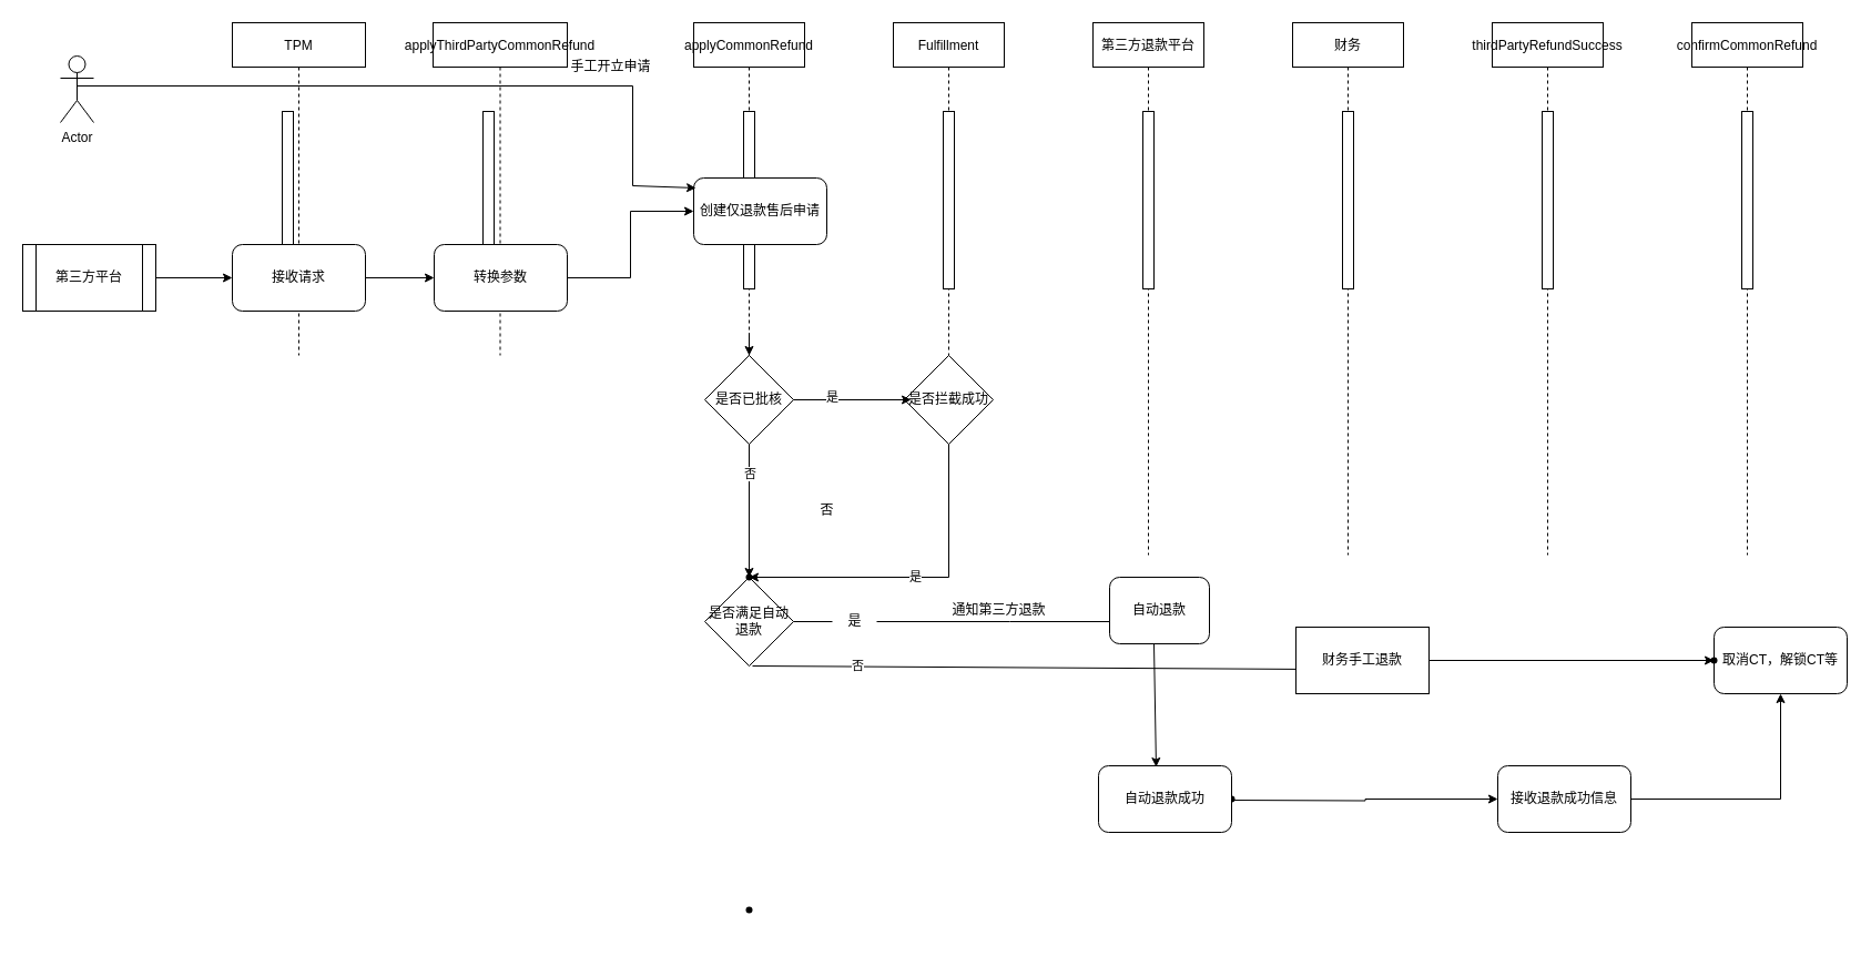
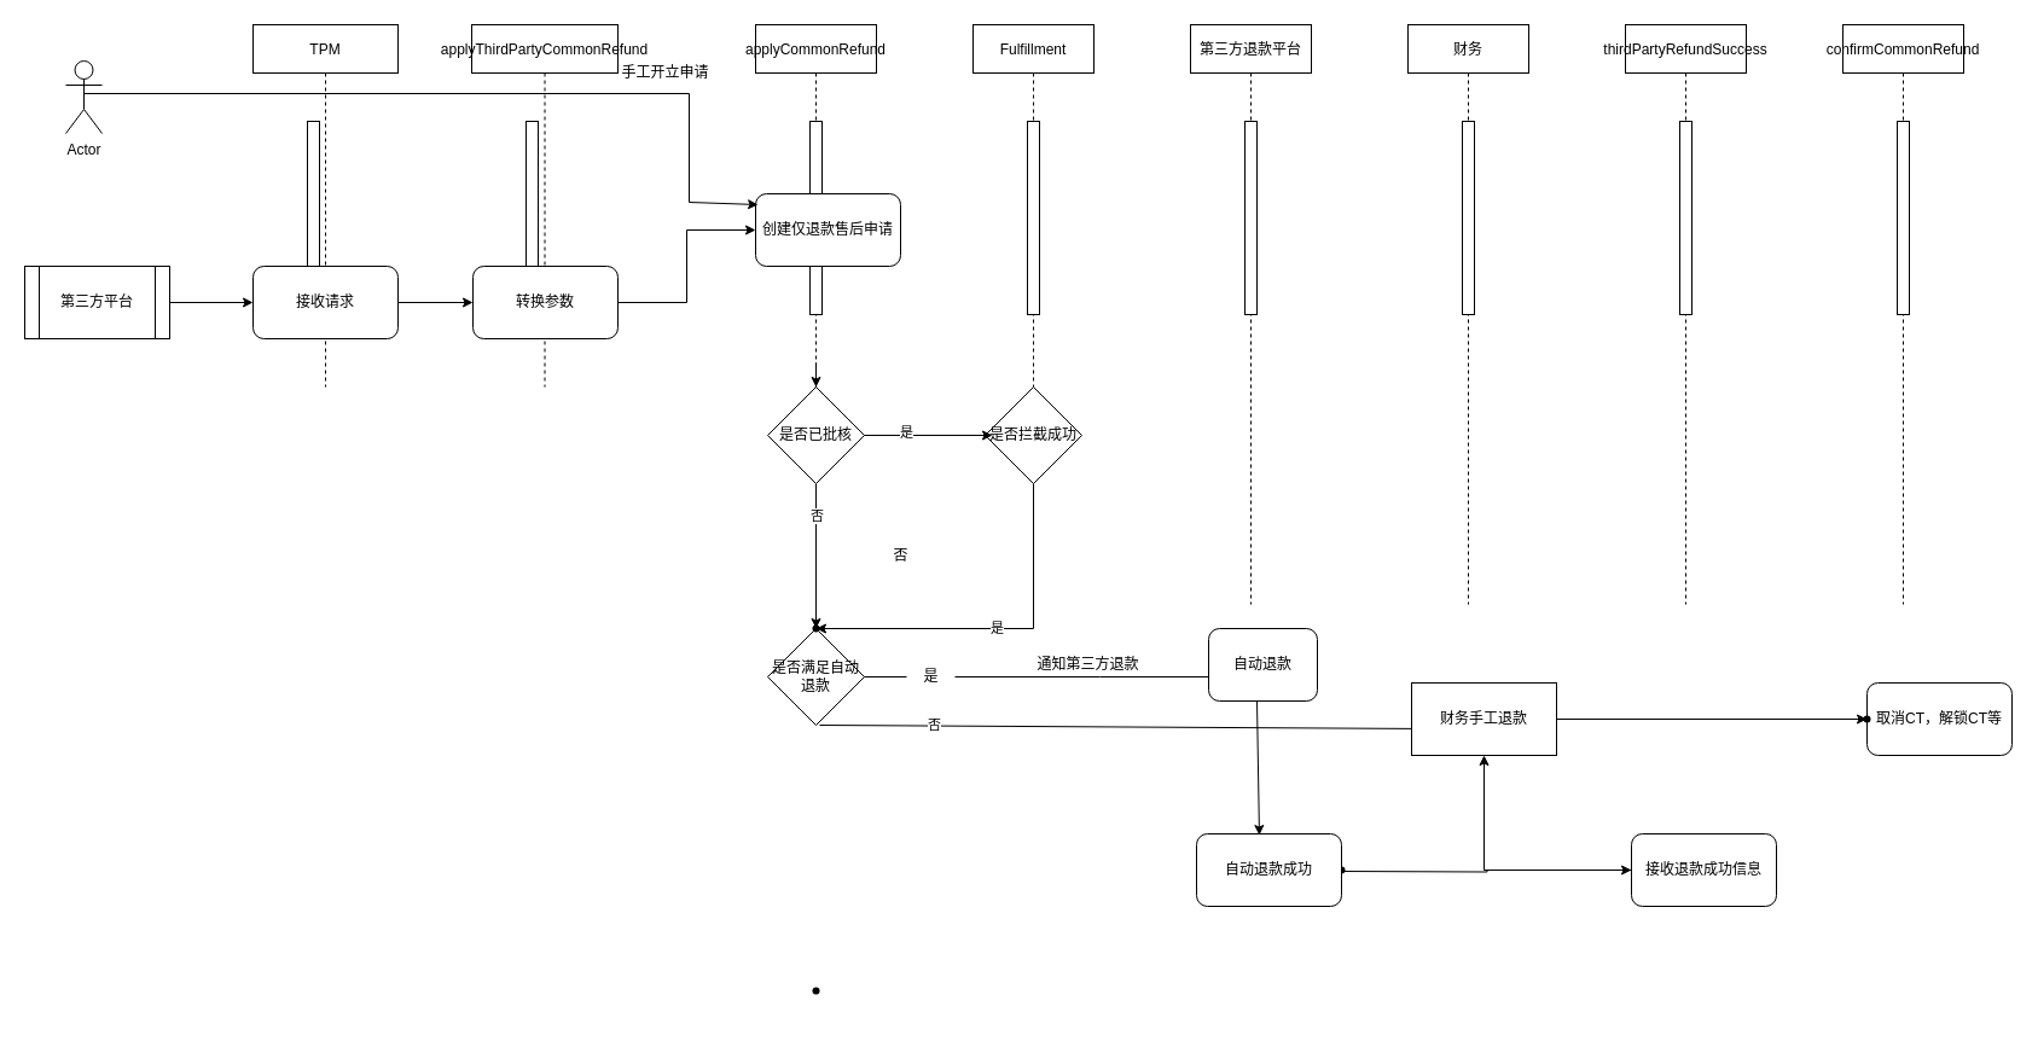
  <mxCell id="0" />
  <mxCell id="1" parent="0" />
  <mxCell id="2" value="" style="edgeStyle=orthogonalEdgeStyle;rounded=0;orthogonalLoop=1;jettySize=auto;html=1;" edge="1" parent="1" source="3" target="17"><mxGeometry relative="1" as="geometry" /></mxCell>
  <mxCell id="3" value="applyCommonRefund" style="shape=umlLifeline;perimeter=lifelinePerimeter;container=1;collapsible=0;recursiveResize=0;rounded=0;shadow=0;strokeWidth=1;" parent="1" vertex="1"><mxGeometry x="625" y="20" width="100" height="300" as="geometry" /></mxCell>
  <mxCell id="4" value="" style="points=[];perimeter=orthogonalPerimeter;rounded=0;shadow=0;strokeWidth=1;" parent="3" vertex="1"><mxGeometry x="45" y="80" width="10" height="160" as="geometry" /></mxCell>
  <mxCell id="5" value="创建仅退款售后申请" style="rounded=1;whiteSpace=wrap;html=1;" vertex="1" parent="3"><mxGeometry y="140" width="120" height="60" as="geometry" /></mxCell>
  <mxCell id="6" value="Fulfillment" style="shape=umlLifeline;perimeter=lifelinePerimeter;container=1;collapsible=0;recursiveResize=0;rounded=0;shadow=0;strokeWidth=1;" vertex="1" parent="1"><mxGeometry x="805" y="20" width="100" height="480" as="geometry" /></mxCell>
  <mxCell id="7" value="" style="points=[];perimeter=orthogonalPerimeter;rounded=0;shadow=0;strokeWidth=1;" vertex="1" parent="6"><mxGeometry x="45" y="80" width="10" height="160" as="geometry" /></mxCell>
  <mxCell id="8" value="" style="shape=waypoint;sketch=0;size=6;pointerEvents=1;points=[];fillColor=default;resizable=0;rotatable=0;perimeter=centerPerimeter;snapToPoint=1;rounded=0;shadow=0;strokeWidth=1;" vertex="1" parent="6"><mxGeometry x="5" y="320" width="40" height="40" as="geometry" /></mxCell>
  <mxCell id="9" value="是否拦截成功" style="rhombus;whiteSpace=wrap;html=1;sketch=0;rounded=0;shadow=0;strokeWidth=1;" vertex="1" parent="6"><mxGeometry x="10" y="300" width="80" height="80" as="geometry" /></mxCell>
  <mxCell id="10" value="第三方退款平台" style="shape=umlLifeline;perimeter=lifelinePerimeter;container=1;collapsible=0;recursiveResize=0;rounded=0;shadow=0;strokeWidth=1;" vertex="1" parent="1"><mxGeometry x="985" y="20" width="100" height="480" as="geometry" /></mxCell>
  <mxCell id="11" value="" style="points=[];perimeter=orthogonalPerimeter;rounded=0;shadow=0;strokeWidth=1;" vertex="1" parent="10"><mxGeometry x="45" y="80" width="10" height="160" as="geometry" /></mxCell>
  <mxCell id="12" value="Actor" style="shape=umlActor;verticalLabelPosition=bottom;verticalAlign=top;html=1;outlineConnect=0;" vertex="1" parent="1"><mxGeometry x="54" y="50" width="30" height="60" as="geometry" /></mxCell>
  <mxCell id="13" value="" style="endArrow=classic;html=1;rounded=0;exitX=0.5;exitY=0.5;exitDx=0;exitDy=0;exitPerimeter=0;entryX=0.017;entryY=0.15;entryDx=0;entryDy=0;entryPerimeter=0;" edge="1" parent="1" target="5"><mxGeometry width="50" height="50" relative="1" as="geometry"><mxPoint x="69" y="77" as="sourcePoint" /><mxPoint x="625" y="172" as="targetPoint" /><Array as="points"><mxPoint x="570" y="77" /><mxPoint x="570" y="167" /></Array></mxGeometry></mxCell>
  <mxCell id="14" value="手工开立申请" style="text;html=1;align=center;verticalAlign=middle;resizable=0;points=[];autosize=1;strokeColor=none;fillColor=none;" vertex="1" parent="1"><mxGeometry x="500" y="45" width="100" height="30" as="geometry" /></mxCell>
  <mxCell id="15" value="" style="edgeStyle=orthogonalEdgeStyle;rounded=0;orthogonalLoop=1;jettySize=auto;html=1;" edge="1" parent="1"><mxGeometry relative="1" as="geometry"><mxPoint x="706" y="360" as="sourcePoint" /><mxPoint x="821" y="360" as="targetPoint" /></mxGeometry></mxCell>
  <mxCell id="16" value="是" style="edgeLabel;html=1;align=center;verticalAlign=middle;resizable=0;points=[];" vertex="1" connectable="0" parent="15"><mxGeometry x="-0.252" y="3" relative="1" as="geometry"><mxPoint as="offset" /></mxGeometry></mxCell>
  <mxCell id="17" value="是否已批核" style="rhombus;whiteSpace=wrap;html=1;rounded=0;shadow=0;strokeWidth=1;" vertex="1" parent="1"><mxGeometry x="635" y="320" width="80" height="80" as="geometry" /></mxCell>
  <mxCell id="18" value="" style="edgeStyle=orthogonalEdgeStyle;rounded=0;orthogonalLoop=1;jettySize=auto;html=1;startArrow=none;" edge="1" parent="1" source="30"><mxGeometry relative="1" as="geometry"><mxPoint x="1030" y="560" as="targetPoint" /></mxGeometry></mxCell>
  <mxCell id="19" value="是否满足自动退款" style="rhombus;whiteSpace=wrap;html=1;sketch=0;rounded=0;shadow=0;strokeWidth=1;" vertex="1" parent="1"><mxGeometry x="635" y="520" width="80" height="80" as="geometry" /></mxCell>
  <mxCell id="20" value="" style="shape=waypoint;sketch=0;size=6;pointerEvents=1;points=[];fillColor=default;resizable=0;rotatable=0;perimeter=centerPerimeter;snapToPoint=1;rounded=0;shadow=0;strokeWidth=1;" vertex="1" parent="1"><mxGeometry x="655" y="500" width="40" height="40" as="geometry" /></mxCell>
  <mxCell id="21" value="否" style="text;html=1;align=center;verticalAlign=middle;resizable=0;points=[];autosize=1;strokeColor=none;fillColor=none;" vertex="1" parent="1"><mxGeometry x="725" y="445" width="40" height="30" as="geometry" /></mxCell>
  <mxCell id="22" value="财务" style="shape=umlLifeline;perimeter=lifelinePerimeter;container=1;collapsible=0;recursiveResize=0;rounded=0;shadow=0;strokeWidth=1;" vertex="1" parent="1"><mxGeometry x="1165" y="20" width="100" height="480" as="geometry" /></mxCell>
  <mxCell id="23" value="" style="points=[];perimeter=orthogonalPerimeter;rounded=0;shadow=0;strokeWidth=1;" vertex="1" parent="22"><mxGeometry x="45" y="80" width="10" height="160" as="geometry" /></mxCell>
  <mxCell id="24" value="thirdPartyRefundSuccess" style="shape=umlLifeline;perimeter=lifelinePerimeter;container=1;collapsible=0;recursiveResize=0;rounded=0;shadow=0;strokeWidth=1;" vertex="1" parent="1"><mxGeometry x="1345" y="20" width="100" height="480" as="geometry" /></mxCell>
  <mxCell id="25" value="" style="points=[];perimeter=orthogonalPerimeter;rounded=0;shadow=0;strokeWidth=1;" vertex="1" parent="24"><mxGeometry x="45" y="80" width="10" height="160" as="geometry" /></mxCell>
  <mxCell id="26" value="通知第三方退款" style="text;html=1;align=center;verticalAlign=middle;resizable=0;points=[];autosize=1;strokeColor=none;fillColor=none;" vertex="1" parent="1"><mxGeometry x="845" y="535" width="110" height="30" as="geometry" /></mxCell>
  <mxCell id="27" value="" style="shape=waypoint;sketch=0;size=6;pointerEvents=1;points=[];fillColor=default;resizable=0;rotatable=0;perimeter=centerPerimeter;snapToPoint=1;rounded=0;shadow=0;strokeWidth=1;" vertex="1" parent="1"><mxGeometry x="655" y="800" width="40" height="40" as="geometry" /></mxCell>
  <mxCell id="28" value="" style="endArrow=classic;html=1;rounded=0;exitX=0.5;exitY=1;exitDx=0;exitDy=0;entryX=-0.017;entryY=0.633;entryDx=0;entryDy=0;entryPerimeter=0;" edge="1" parent="1"><mxGeometry width="50" height="50" relative="1" as="geometry"><mxPoint x="678" y="600" as="sourcePoint" /><mxPoint x="1180.96" y="602.98" as="targetPoint" /></mxGeometry></mxCell>
  <mxCell id="29" value="否" style="edgeLabel;html=1;align=center;verticalAlign=middle;resizable=0;points=[];" vertex="1" connectable="0" parent="28"><mxGeometry x="-0.626" y="1" relative="1" as="geometry"><mxPoint as="offset" /></mxGeometry></mxCell>
  <mxCell id="30" value="是" style="text;html=1;align=center;verticalAlign=middle;resizable=0;points=[];autosize=1;strokeColor=none;fillColor=none;" vertex="1" parent="1"><mxGeometry x="750" y="545" width="40" height="30" as="geometry" /></mxCell>
  <mxCell id="31" value="" style="edgeStyle=orthogonalEdgeStyle;rounded=0;orthogonalLoop=1;jettySize=auto;html=1;endArrow=none;" edge="1" parent="1" source="19" target="30"><mxGeometry relative="1" as="geometry"><mxPoint x="715" y="560" as="sourcePoint" /><mxPoint x="1030" y="560" as="targetPoint" /></mxGeometry></mxCell>
  <mxCell id="32" value="是" style="endArrow=classic;html=1;rounded=0;exitX=0.5;exitY=1;exitDx=0;exitDy=0;entryX=0.525;entryY=0.45;entryDx=0;entryDy=0;entryPerimeter=0;" edge="1" parent="1" source="9" target="20"><mxGeometry width="50" height="50" relative="1" as="geometry"><mxPoint x="860" y="400" as="sourcePoint" /><mxPoint x="669" y="420" as="targetPoint" /><Array as="points"><mxPoint x="855" y="520" /></Array></mxGeometry></mxCell>
  <mxCell id="33" value="" style="endArrow=classic;html=1;rounded=0;exitX=0.5;exitY=1;exitDx=0;exitDy=0;entryX=0.575;entryY=0.375;entryDx=0;entryDy=0;entryPerimeter=0;" edge="1" parent="1" source="17" target="20"><mxGeometry width="50" height="50" relative="1" as="geometry"><mxPoint x="680" y="410" as="sourcePoint" /><mxPoint x="1050" y="300" as="targetPoint" /></mxGeometry></mxCell>
  <mxCell id="34" value="否" style="edgeLabel;html=1;align=center;verticalAlign=middle;resizable=0;points=[];" vertex="1" connectable="0" parent="33"><mxGeometry x="-0.567" relative="1" as="geometry"><mxPoint as="offset" /></mxGeometry></mxCell>
  <mxCell id="35" value="confirmCommonRefund" style="shape=umlLifeline;perimeter=lifelinePerimeter;container=1;collapsible=0;recursiveResize=0;rounded=0;shadow=0;strokeWidth=1;" vertex="1" parent="1"><mxGeometry x="1525" y="20" width="100" height="480" as="geometry" /></mxCell>
  <mxCell id="36" value="" style="points=[];perimeter=orthogonalPerimeter;rounded=0;shadow=0;strokeWidth=1;" vertex="1" parent="35"><mxGeometry x="45" y="80" width="10" height="160" as="geometry" /></mxCell>
  <mxCell id="37" value="" style="edgeStyle=orthogonalEdgeStyle;rounded=0;orthogonalLoop=1;jettySize=auto;html=1;entryX=0;entryY=0.5;entryDx=0;entryDy=0;" edge="1" parent="1" target="46"><mxGeometry relative="1" as="geometry"><mxPoint x="1110" y="721" as="sourcePoint" /><mxPoint x="1390" y="721" as="targetPoint" /></mxGeometry></mxCell>
  <mxCell id="38" value="" style="shape=waypoint;sketch=0;size=6;pointerEvents=1;points=[];fillColor=default;resizable=0;rotatable=0;perimeter=centerPerimeter;snapToPoint=1;rounded=0;shadow=0;strokeWidth=1;" vertex="1" parent="1"><mxGeometry x="1090" y="700" width="40" height="40" as="geometry" /></mxCell>
  <mxCell id="39" value="" style="edgeStyle=orthogonalEdgeStyle;rounded=0;orthogonalLoop=1;jettySize=auto;html=1;" edge="1" parent="1" source="40" target="48"><mxGeometry relative="1" as="geometry" /></mxCell>
  <mxCell id="40" value="财务手工退款" style="whiteSpace=wrap;html=1;" vertex="1" parent="1"><mxGeometry x="1168" y="565" width="120" height="60" as="geometry" /></mxCell>
  <mxCell id="41" value="" style="shape=waypoint;sketch=0;size=6;pointerEvents=1;points=[];fillColor=default;resizable=0;rotatable=0;perimeter=centerPerimeter;snapToPoint=1;" vertex="1" parent="1"><mxGeometry x="1560" y="565" width="40" height="40" as="geometry" /></mxCell>
  <mxCell id="42" value="自动退款" style="rounded=1;whiteSpace=wrap;html=1;" vertex="1" parent="1"><mxGeometry x="1000" y="520" width="90" height="60" as="geometry" /></mxCell>
  <mxCell id="43" value="自动退款成功" style="rounded=1;whiteSpace=wrap;html=1;" vertex="1" parent="1"><mxGeometry x="990" y="690" width="120" height="60" as="geometry" /></mxCell>
  <mxCell id="44" value="" style="endArrow=classic;html=1;rounded=0;entryX=0.433;entryY=0.017;entryDx=0;entryDy=0;entryPerimeter=0;" edge="1" parent="1" target="43"><mxGeometry width="50" height="50" relative="1" as="geometry"><mxPoint x="1040" y="580" as="sourcePoint" /><mxPoint x="1090" y="530" as="targetPoint" /></mxGeometry></mxCell>
- <mxCell id="45" value="" style="edgeStyle=orthogonalEdgeStyle;rounded=0;orthogonalLoop=1;jettySize=auto;html=1;" edge="1" parent="1" source="46" target="47"><mxGeometry relative="1" as="geometry" /></mxCell>
+ <mxCell id="45" value="" style="edgeStyle=orthogonalEdgeStyle;rounded=0;orthogonalLoop=1;jettySize=auto;html=1;" edge="1" parent="1" source="46" target="40"><mxGeometry relative="1" as="geometry" /></mxCell>
  <mxCell id="46" value="接收退款成功信息" style="rounded=1;whiteSpace=wrap;html=1;" vertex="1" parent="1"><mxGeometry x="1350" y="690" width="120" height="60" as="geometry" /></mxCell>
  <mxCell id="47" value="取消CT，解锁CT等" style="rounded=1;whiteSpace=wrap;html=1;" vertex="1" parent="1"><mxGeometry x="1545" y="565" width="120" height="60" as="geometry" /></mxCell>
  <mxCell id="48" value="" style="shape=waypoint;sketch=0;size=6;pointerEvents=1;points=[];fillColor=default;resizable=0;rotatable=0;perimeter=centerPerimeter;snapToPoint=1;" vertex="1" parent="1"><mxGeometry x="1525" y="575" width="40" height="40" as="geometry" /></mxCell>
  <mxCell id="49" value="applyThirdPartyCommonRefund" style="shape=umlLifeline;perimeter=lifelinePerimeter;container=1;collapsible=0;recursiveResize=0;rounded=0;shadow=0;strokeWidth=1;" vertex="1" parent="1"><mxGeometry y="20" width="121" height="300" as="geometry" x="390" /></mxCell>
  <mxCell id="50" value="" style="points=[];perimeter=orthogonalPerimeter;rounded=0;shadow=0;strokeWidth=1;" vertex="1" parent="49"><mxGeometry x="45" y="80" width="10" height="160" as="geometry" /></mxCell>
  <mxCell id="51" value="转换参数" style="rounded=1;whiteSpace=wrap;html=1;" vertex="1" parent="49"><mxGeometry x="1" y="200" width="120" height="60" as="geometry" /></mxCell>
  <mxCell id="52" value="TPM" style="shape=umlLifeline;perimeter=lifelinePerimeter;container=1;collapsible=0;recursiveResize=0;rounded=0;shadow=0;strokeWidth=1;" vertex="1" parent="1"><mxGeometry x="209" y="20" width="120" height="300" as="geometry" /></mxCell>
  <mxCell id="53" value="" style="points=[];perimeter=orthogonalPerimeter;rounded=0;shadow=0;strokeWidth=1;" vertex="1" parent="52"><mxGeometry x="45" y="80" width="10" height="160" as="geometry" /></mxCell>
  <mxCell id="54" value="接收请求" style="rounded=1;whiteSpace=wrap;html=1;" vertex="1" parent="52"><mxGeometry y="200" width="120" height="60" as="geometry" /></mxCell>
  <mxCell id="55" value="" style="edgeStyle=orthogonalEdgeStyle;rounded=0;orthogonalLoop=1;jettySize=auto;html=1;" edge="1" parent="1" source="56" target="54"><mxGeometry relative="1" as="geometry" /></mxCell>
  <mxCell id="56" value="第三方平台" style="shape=process;whiteSpace=wrap;html=1;backgroundOutline=1;" vertex="1" parent="1"><mxGeometry x="20" y="220" width="120" height="60" as="geometry" /></mxCell>
  <mxCell id="57" value="" style="edgeStyle=orthogonalEdgeStyle;rounded=0;orthogonalLoop=1;jettySize=auto;html=1;" edge="1" parent="1" source="54" target="51"><mxGeometry relative="1" as="geometry" /></mxCell>
  <mxCell id="58" value="" style="edgeStyle=orthogonalEdgeStyle;rounded=0;orthogonalLoop=1;jettySize=auto;html=1;" edge="1" parent="1" source="51" target="5"><mxGeometry relative="1" as="geometry" /></mxCell>
